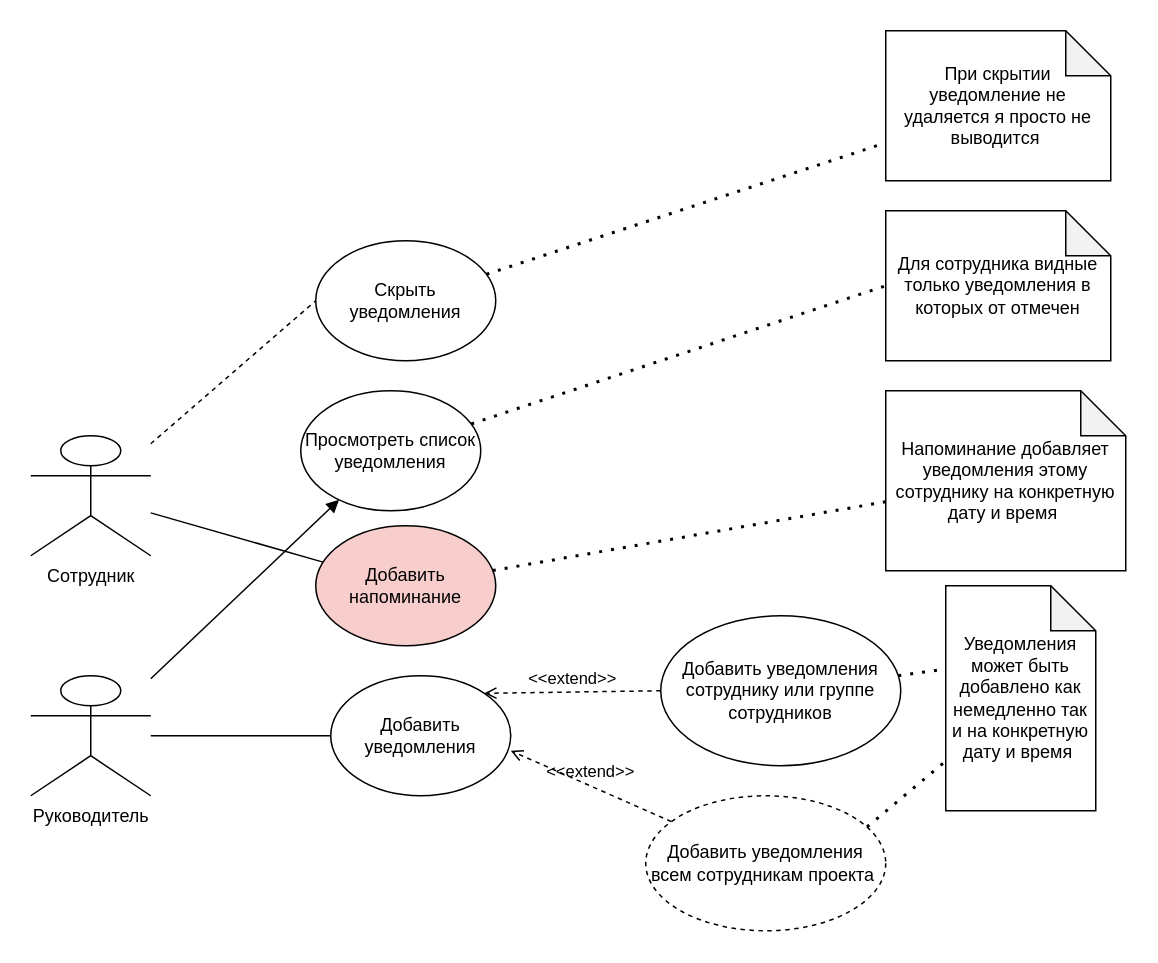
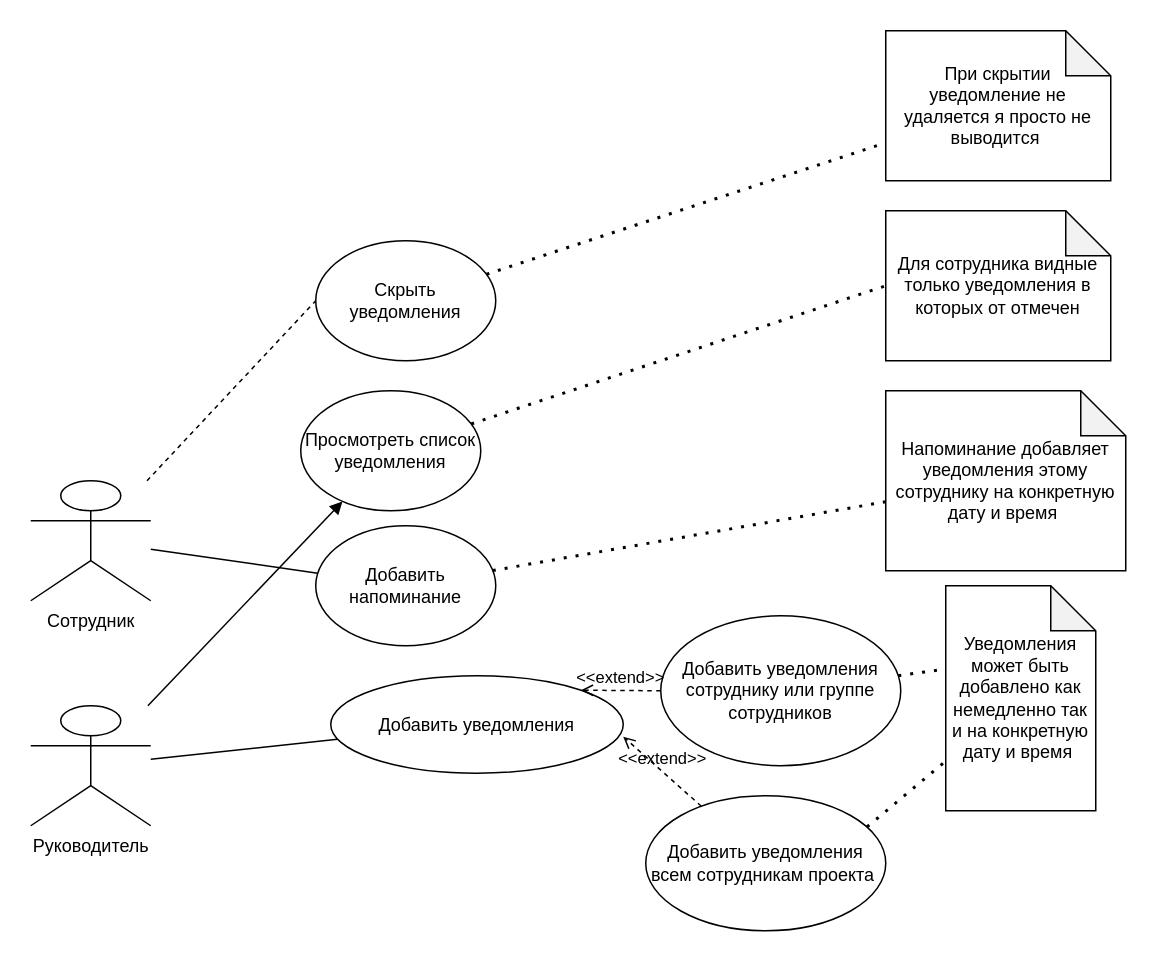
  <mxCell id="0" />
  <mxCell id="1" parent="0" />
- <mxCell id="2" value="Сотрудник" style="shape=umlActor;verticalLabelPosition=bottom;verticalAlign=top;html=1;outlineConnect=0;" vertex="1" parent="1"><mxGeometry x="20" y="290" width="80" height="80" as="geometry" /></mxCell>
- <mxCell id="3" value="Руководитель" style="shape=umlActor;verticalLabelPosition=bottom;verticalAlign=top;html=1;outlineConnect=0;" vertex="1" parent="1"><mxGeometry x="20" y="450" width="80" height="80" as="geometry" /></mxCell>
+ <mxCell id="2" value="Сотрудник" style="shape=umlActor;verticalLabelPosition=bottom;verticalAlign=top;html=1;outlineConnect=0;" vertex="1" parent="1"><mxGeometry x="20" y="320" width="80" height="80" as="geometry" /></mxCell>
+ <mxCell id="3" value="Руководитель" style="shape=umlActor;verticalLabelPosition=bottom;verticalAlign=top;html=1;outlineConnect=0;" vertex="1" parent="1"><mxGeometry x="20" y="470" width="80" height="80" as="geometry" /></mxCell>
  <mxCell id="4" value="Просмотреть список уведомления" style="ellipse;whiteSpace=wrap;html=1;" vertex="1" parent="1"><mxGeometry x="200" y="260" width="120" height="80" as="geometry" /></mxCell>
  <mxCell id="5" value="Скрыть уведомления" style="ellipse;whiteSpace=wrap;html=1;" vertex="1" parent="1"><mxGeometry x="210" y="160" width="120" height="80" as="geometry" /></mxCell>
- <mxCell id="6" value="Добавить напоминание" style="ellipse;whiteSpace=wrap;html=1;fillColor=#f8cecc;" vertex="1" parent="1"><mxGeometry x="210" y="350" width="120" height="80" as="geometry" /></mxCell>
- <mxCell id="7" value="Добавить уведомления" style="ellipse;whiteSpace=wrap;html=1;" vertex="1" parent="1"><mxGeometry x="220" y="450" width="120" height="80" as="geometry" /></mxCell>
+ <mxCell id="6" value="Добавить напоминание" style="ellipse;whiteSpace=wrap;html=1;" vertex="1" parent="1"><mxGeometry x="210" y="350" width="120" height="80" as="geometry" /></mxCell>
+ <mxCell id="7" value="Добавить уведомления" style="ellipse;whiteSpace=wrap;html=1;" vertex="1" parent="1"><mxGeometry x="220" y="450" width="195" height="65" as="geometry" /></mxCell>
  <mxCell id="8" value="" style="endArrow=none;html=1;rounded=0;" edge="1" parent="1" source="3" target="7"><mxGeometry width="50" height="50" relative="1" as="geometry"><mxPoint x="260" y="670" as="sourcePoint" /><mxPoint x="310" y="620" as="targetPoint" /></mxGeometry></mxCell>
  <mxCell id="9" value="" style="endArrow=block;html=1;rounded=0;" edge="1" parent="1" source="3" target="4"><mxGeometry width="50" height="50" relative="1" as="geometry"><mxPoint x="170" y="430" as="sourcePoint" /><mxPoint x="220" y="380" as="targetPoint" /></mxGeometry></mxCell>
  <mxCell id="10" value="Добавить уведомления сотруднику или группе сотрудников" style="ellipse;whiteSpace=wrap;html=1;" vertex="1" parent="1"><mxGeometry x="440" y="410" width="160" height="100" as="geometry" /></mxCell>
- <mxCell id="11" value="Добавить уведомления всем сотрудникам проекта&amp;nbsp;" style="ellipse;whiteSpace=wrap;html=1;dashed=1;" vertex="1" parent="1"><mxGeometry x="430" y="530" width="160" height="90" as="geometry" /></mxCell>
+ <mxCell id="11" value="Добавить уведомления всем сотрудникам проекта&amp;nbsp;" style="ellipse;whiteSpace=wrap;html=1;" vertex="1" parent="1"><mxGeometry x="430" y="530" width="160" height="90" as="geometry" /></mxCell>
  <mxCell id="12" value="Уведомления может быть добавлено как немедленно так и на конкретную дату и время&amp;nbsp;" style="shape=note;whiteSpace=wrap;html=1;backgroundOutline=1;darkOpacity=0.05;" vertex="1" parent="1"><mxGeometry x="630" y="390" width="100" height="150" as="geometry" /></mxCell>
  <mxCell id="13" value="" style="endArrow=none;dashed=1;html=1;dashPattern=1 3;strokeWidth=2;rounded=0;entryX=-0.008;entryY=0.371;entryDx=0;entryDy=0;entryPerimeter=0;" edge="1" parent="1" source="10" target="12"><mxGeometry width="50" height="50" relative="1" as="geometry"><mxPoint x="610" y="510" as="sourcePoint" /><mxPoint x="660" y="460" as="targetPoint" /></mxGeometry></mxCell>
  <mxCell id="14" value="" style="endArrow=none;dashed=1;html=1;dashPattern=1 3;strokeWidth=2;rounded=0;exitX=0.922;exitY=0.231;exitDx=0;exitDy=0;exitPerimeter=0;" edge="1" parent="1" source="11" target="12"><mxGeometry width="50" height="50" relative="1" as="geometry"><mxPoint x="600" y="700" as="sourcePoint" /><mxPoint x="650" y="650" as="targetPoint" /></mxGeometry></mxCell>
  <mxCell id="15" value="Напоминание добавляет уведомления этому сотруднику на конкретную дату и время&amp;nbsp;" style="shape=note;whiteSpace=wrap;html=1;backgroundOutline=1;darkOpacity=0.05;" vertex="1" parent="1"><mxGeometry x="590" y="260" width="160" height="120" as="geometry" /></mxCell>
  <mxCell id="16" value="" style="endArrow=none;dashed=1;html=1;dashPattern=1 3;strokeWidth=2;rounded=0;" edge="1" parent="1" source="6" target="15"><mxGeometry width="50" height="50" relative="1" as="geometry"><mxPoint x="550" y="340" as="sourcePoint" /><mxPoint x="600" y="290" as="targetPoint" /></mxGeometry></mxCell>
  <mxCell id="17" value="&amp;lt;&amp;lt;extend&amp;gt;&amp;gt;" style="html=1;verticalAlign=bottom;labelBackgroundColor=none;endArrow=open;endFill=0;dashed=1;rounded=0;entryX=1;entryY=0;entryDx=0;entryDy=0;exitX=0;exitY=0.5;exitDx=0;exitDy=0;" edge="1" parent="1" source="10" target="7"><mxGeometry width="160" relative="1" as="geometry"><mxPoint x="260" y="610" as="sourcePoint" /><mxPoint x="420" y="610" as="targetPoint" /></mxGeometry></mxCell>
  <mxCell id="18" value="&amp;lt;&amp;lt;extend&amp;gt;&amp;gt;" style="html=1;verticalAlign=bottom;labelBackgroundColor=none;endArrow=open;endFill=0;dashed=1;rounded=0;entryX=1;entryY=0.625;entryDx=0;entryDy=0;entryPerimeter=0;" edge="1" parent="1" source="11" target="7"><mxGeometry width="160" relative="1" as="geometry"><mxPoint x="300" y="580" as="sourcePoint" /><mxPoint x="460" y="580" as="targetPoint" /></mxGeometry></mxCell>
  <mxCell id="19" value="" style="endArrow=none;html=1;rounded=0;entryX=0;entryY=0.5;entryDx=0;entryDy=0;dashed=1;" edge="1" parent="1" source="2" target="5"><mxGeometry width="50" height="50" relative="1" as="geometry"><mxPoint x="120" y="250" as="sourcePoint" /><mxPoint x="170" y="200" as="targetPoint" /></mxGeometry></mxCell>
  <mxCell id="20" value="" style="endArrow=none;html=1;rounded=0;" edge="1" parent="1" source="2" target="6"><mxGeometry width="50" height="50" relative="1" as="geometry"><mxPoint x="130" y="390" as="sourcePoint" /><mxPoint x="180" y="340" as="targetPoint" /></mxGeometry></mxCell>
  <mxCell id="21" value="При скрытии уведомление не удаляется я просто не выводится&amp;nbsp;" style="shape=note;whiteSpace=wrap;html=1;backgroundOutline=1;darkOpacity=0.05;" vertex="1" parent="1"><mxGeometry x="590" y="20" width="150" height="100" as="geometry" /></mxCell>
  <mxCell id="22" value="" style="endArrow=none;dashed=1;html=1;dashPattern=1 3;strokeWidth=2;rounded=0;" edge="1" parent="1" source="5" target="21"><mxGeometry width="50" height="50" relative="1" as="geometry"><mxPoint x="430" y="240" as="sourcePoint" /><mxPoint x="500" y="190" as="targetPoint" /></mxGeometry></mxCell>
  <mxCell id="23" value="Для сотрудника видные только уведомления в которых от отмечен" style="shape=note;whiteSpace=wrap;html=1;backgroundOutline=1;darkOpacity=0.05;" vertex="1" parent="1"><mxGeometry x="590" y="140" width="150" height="100" as="geometry" /></mxCell>
  <mxCell id="24" value="" style="endArrow=none;dashed=1;html=1;dashPattern=1 3;strokeWidth=2;rounded=0;entryX=0;entryY=0.5;entryDx=0;entryDy=0;entryPerimeter=0;" edge="1" parent="1" source="4" target="23"><mxGeometry width="50" height="50" relative="1" as="geometry"><mxPoint x="420" y="280" as="sourcePoint" /><mxPoint x="470" y="230" as="targetPoint" /></mxGeometry></mxCell>
